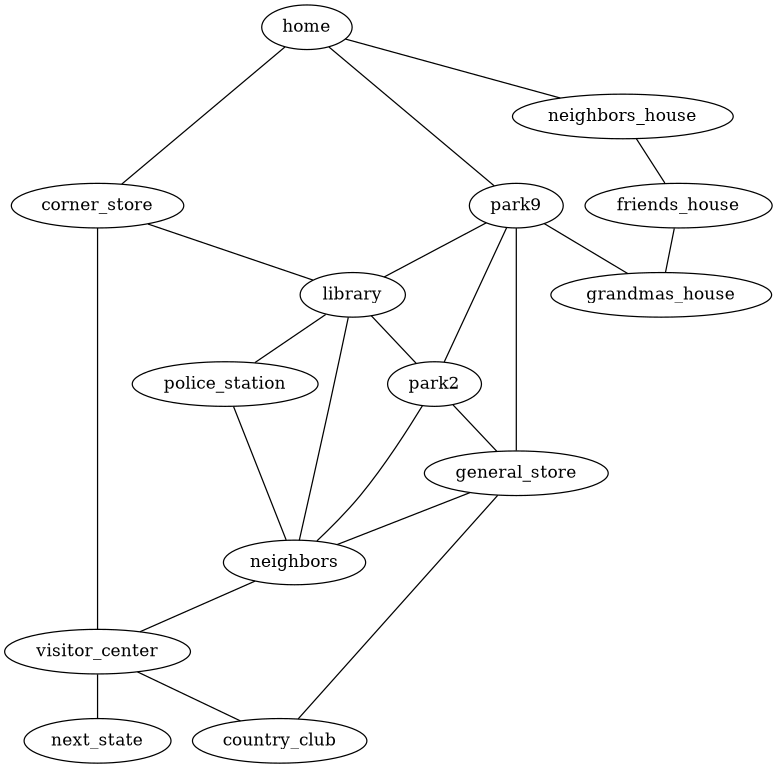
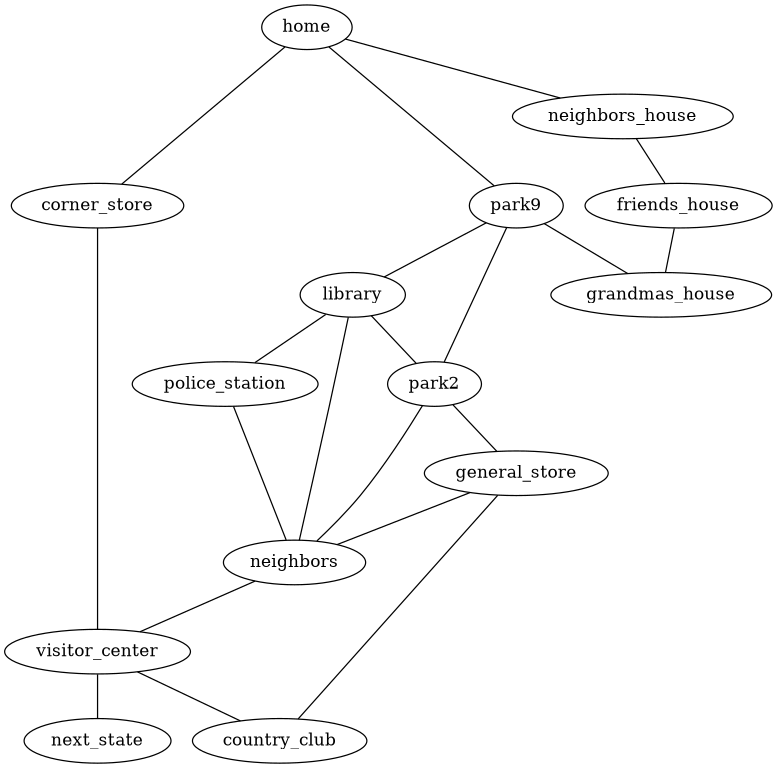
  graph {
    edge [weight=2]
    n1 [label=park9]
    home
    neighbors_house
    corner_store
    library
    park2
    general_store
    grandmas_house
    friends_house
    visitor_center
    police_station
    n12 [label=neighbors]
    country_club
    next_state
    n1 -- library [weight=3]
    n1 -- park2
-   n1 -- general_store [weight=7]
    n1 -- grandmas_house [weight=5]
    home -- n1 [weight=1]
    home -- neighbors_house [weight=1]
    home -- corner_store
    neighbors_house -- friends_house [weight=1]
-   corner_store -- library [weight=3]
    corner_store -- visitor_center [weight=10]
    library -- park2
    library -- police_station [weight=4]
    library -- n12 [weight=3]
    park2 -- general_store
    park2 -- n12
    general_store -- n12 [weight=1]
    general_store -- country_club [weight=5]
    friends_house -- grandmas_house [weight=3]
    visitor_center -- country_club [weight=8]
    visitor_center -- next_state [weight=120]
    police_station -- n12
    n12 -- visitor_center [weight=4]
  }
